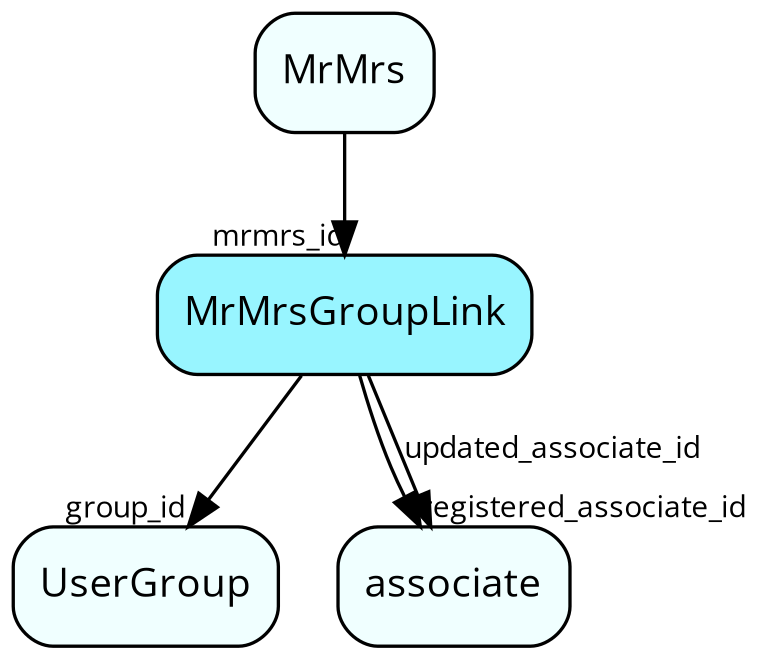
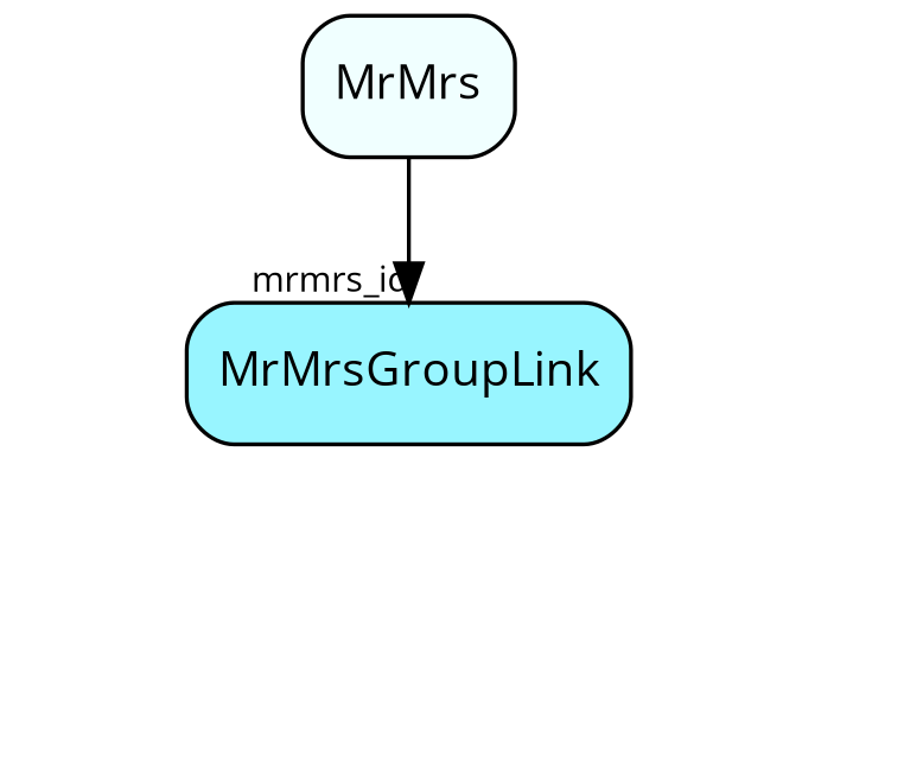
  digraph {
    fontname="Open Sans"
    node [fillcolor=azure1 fontname="Open Sans" fontsize=12 shape=box style="rounded, filled"]
    edge [fontname="Open Sans" fontsize=9]
    MrMrsGroupLink [fillcolor=cadetblue1]
-   UserGroup
-   associate
    MrMrs
-   MrMrsGroupLink -> UserGroup [headlabel=group_id]
-   MrMrsGroupLink -> associate [headlabel=registered_associate_id]
-   MrMrsGroupLink -> associate [label=updated_associate_id]
    MrMrs -> MrMrsGroupLink [headlabel=mrmrs_id]
  }
